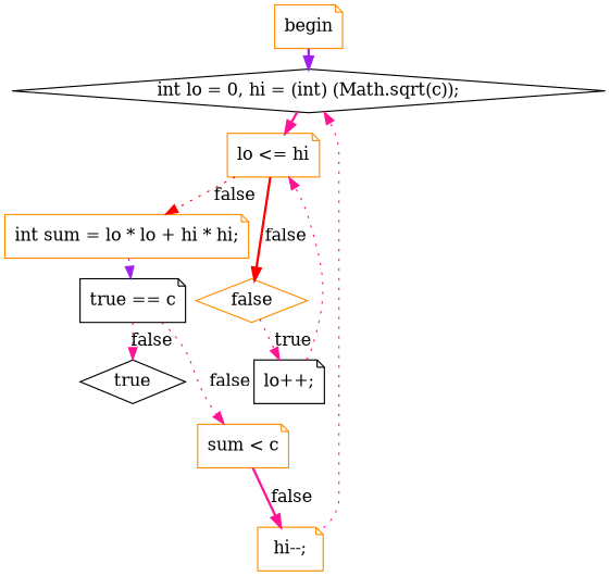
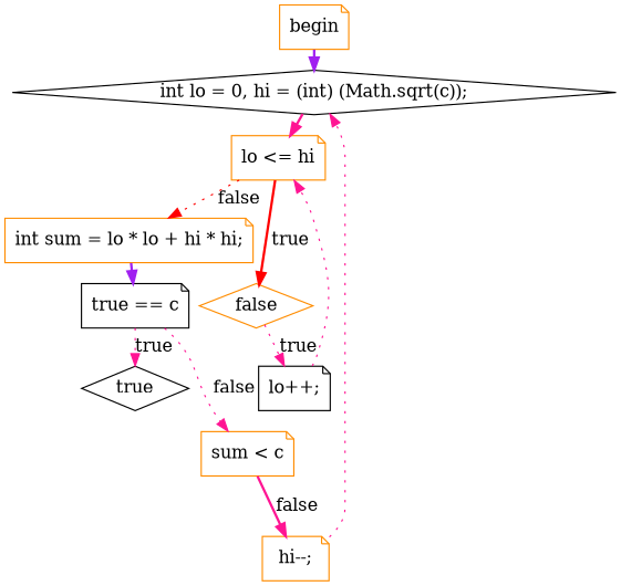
  digraph {
    nodesep=0.1
    ranksep=0.1
    node [color=darkorange fillcolor=white shape=note style=filled]
    edge [color=deeppink style=dotted]
    n1 [label=begin]
    n2 [color=black label="int lo = 0, hi = (int) (Math.sqrt(c));" shape=diamond]
    n3 [label="lo \<= hi"]
    n4 [label="int sum = lo * lo + hi * hi;"]
    n5 [label=false shape=diamond]
    n6 [color=black label="true == c"]
    n7 [color=black label="lo++;"]
    n8 [color=black label=true shape=diamond]
    n9 [label="sum \< c"]
    n10 [label="hi--;"]
    n1 -> n2 [color=purple style=bold]
    n2 -> n3 [style=bold]
    n3 -> n4 [color=red label=false minlen=1]
-   n3 -> n5 [color=red label=false minlen=2 style=bold]
-   n4 -> n6 [color=purple]
+   n3 -> n5 [color=red label=true minlen=2 style=bold]
+   n4 -> n6 [color=purple style=bold]
    n5 -> n7 [label=true minlen=1]
-   n6 -> n8 [label=false minlen=1]
+   n6 -> n8 [label=true minlen=1]
    n6 -> n9 [label=false minlen=2]
    n7 -> n3
    n9 -> n10 [label=false minlen=2 style=bold]
    n10 -> n2
  }
